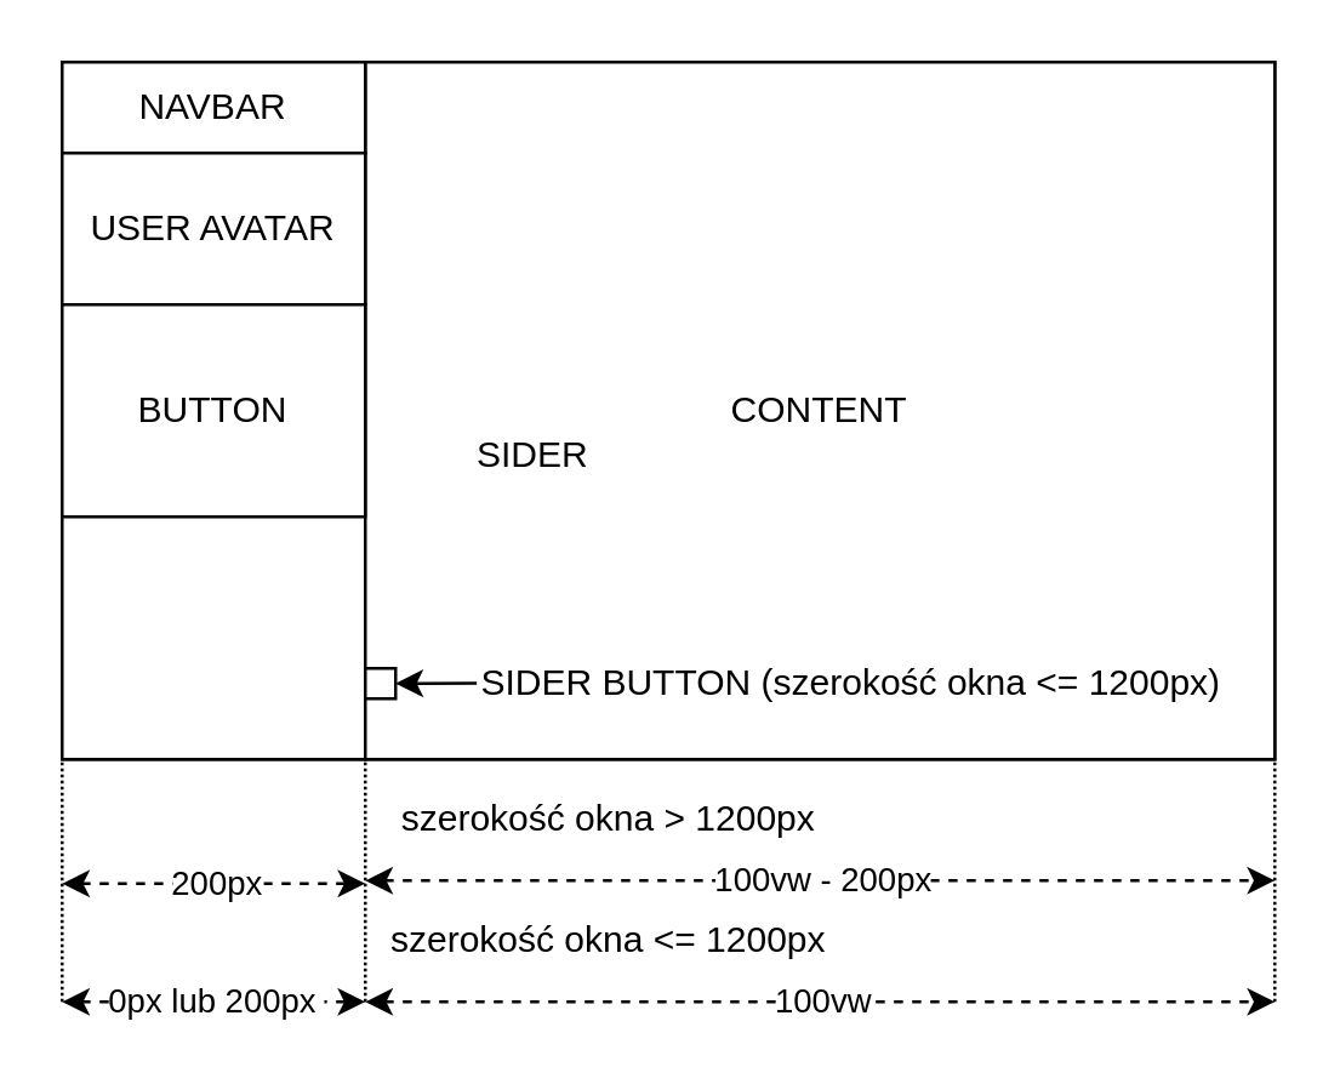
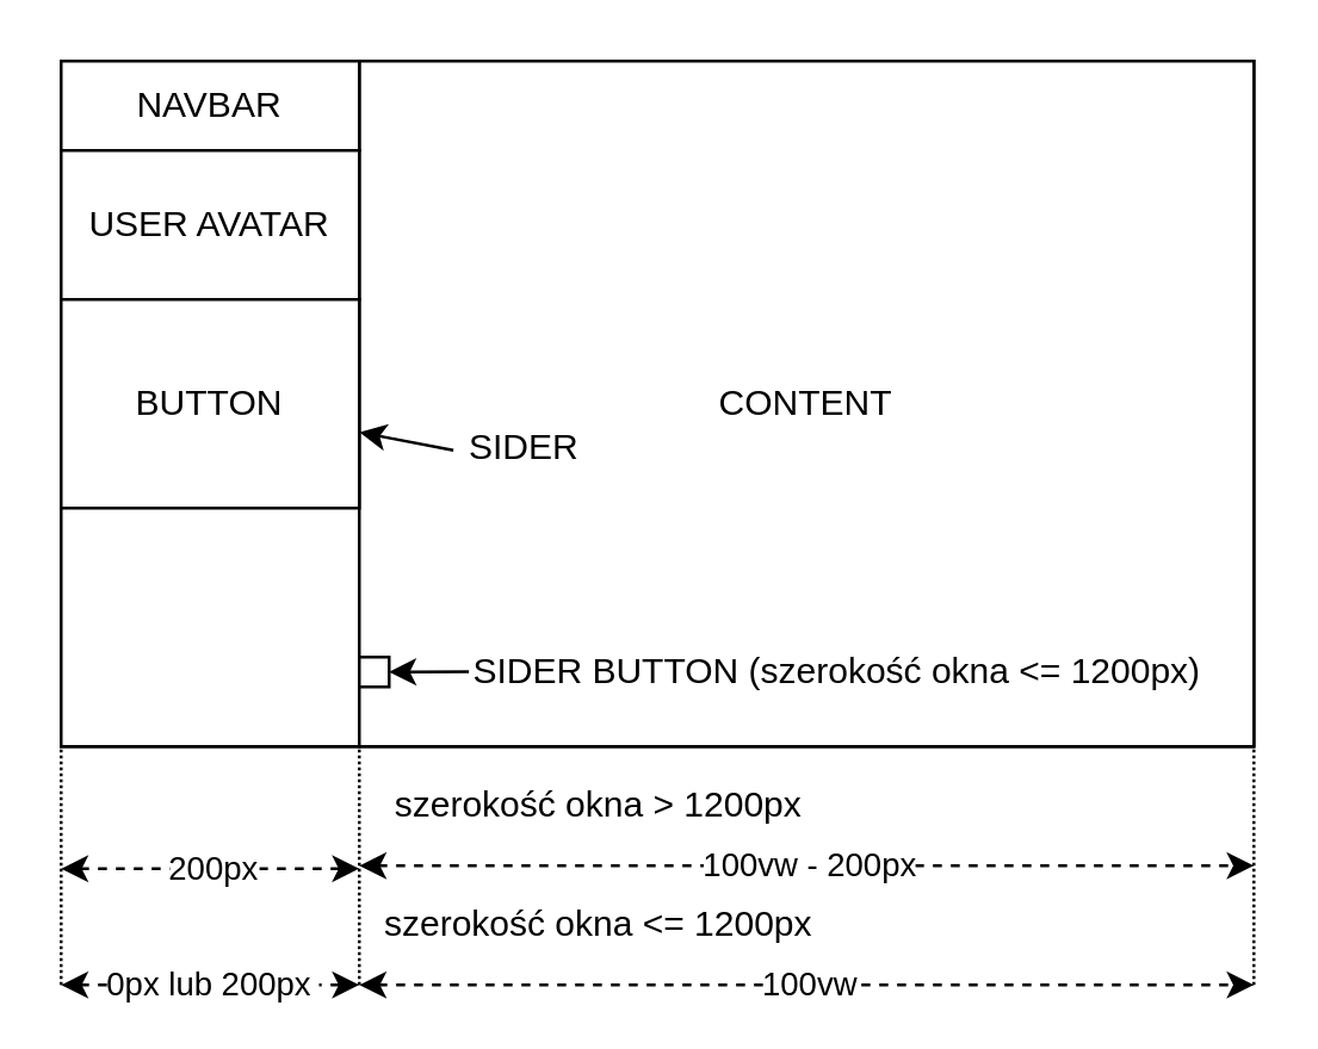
  <mxCell id="0" />
  <mxCell id="1" parent="0" />
  <mxCell id="2" value="" style="rounded=0;whiteSpace=wrap;html=1;" vertex="1" parent="1"><mxGeometry width="400" height="230" as="geometry" x="20" y="20" /></mxCell>
  <mxCell id="3" value="" style="rounded=0;whiteSpace=wrap;html=1;" vertex="1" parent="1"><mxGeometry width="100" height="230" as="geometry" x="20" y="20" /></mxCell>
  <mxCell id="4" value="CONTENT" style="rounded=0;whiteSpace=wrap;html=1;" vertex="1" parent="1"><mxGeometry x="120" width="300" height="230" as="geometry" y="20" /></mxCell>
  <mxCell id="5" value="NAVBAR" style="rounded=0;whiteSpace=wrap;html=1;" vertex="1" parent="1"><mxGeometry width="100" height="30" as="geometry" x="20" y="20" /></mxCell>
  <mxCell id="6" value="USER AVATAR" style="rounded=0;whiteSpace=wrap;html=1;" vertex="1" parent="1"><mxGeometry y="50" width="100" height="50" as="geometry" x="20" /></mxCell>
  <mxCell id="7" value="BUTTON" style="rounded=0;whiteSpace=wrap;html=1;" vertex="1" parent="1"><mxGeometry y="100" width="100" height="70" as="geometry" x="20" /></mxCell>
  <mxCell id="8" value="" style="endArrow=none;html=1;strokeWidth=1;rounded=0;dashed=1;dashPattern=1 1;" edge="1" parent="1"><mxGeometry width="50" height="50" relative="1" as="geometry"><mxPoint x="420" y="330" as="sourcePoint" /><mxPoint x="420" y="250" as="targetPoint" /></mxGeometry></mxCell>
  <mxCell id="9" value="" style="endArrow=none;html=1;strokeWidth=1;rounded=0;entryX=0;entryY=1;entryDx=0;entryDy=0;dashed=1;dashPattern=1 1;" edge="1" parent="1" target="4"><mxGeometry width="50" height="50" relative="1" as="geometry"><mxPoint x="120" y="330" as="sourcePoint" /><mxPoint x="120" y="260" as="targetPoint" /></mxGeometry></mxCell>
  <mxCell id="10" value="" style="endArrow=none;html=1;strokeWidth=1;rounded=0;entryX=0;entryY=1;entryDx=0;entryDy=0;dashed=1;dashPattern=1 1;" edge="1" parent="1" target="3"><mxGeometry width="50" height="50" relative="1" as="geometry"><mxPoint y="330" as="sourcePoint" x="20" /><mxPoint x="30" y="260" as="targetPoint" /></mxGeometry></mxCell>
  <mxCell id="11" value="" style="endArrow=classic;startArrow=classic;html=1;rounded=0;dashed=1;" edge="1" parent="1"><mxGeometry width="50" height="50" relative="1" as="geometry"><mxPoint x="120" y="290" as="sourcePoint" /><mxPoint x="420" y="290" as="targetPoint" /></mxGeometry></mxCell>
  <mxCell id="12" value="100vw - 200px" style="edgeLabel;html=1;align=center;verticalAlign=middle;resizable=0;points=[];" vertex="1" connectable="0" parent="11"><mxGeometry x="0.094" y="1" relative="1" as="geometry"><mxPoint x="-14" as="offset" /></mxGeometry></mxCell>
  <mxCell id="13" value="" style="endArrow=classic;startArrow=classic;html=1;rounded=0;dashed=1;" edge="1" parent="1"><mxGeometry width="50" height="50" relative="1" as="geometry"><mxPoint y="291" as="sourcePoint" x="20" /><mxPoint x="120" y="291" as="targetPoint" /></mxGeometry></mxCell>
  <mxCell id="14" value="200px" style="edgeLabel;html=1;align=center;verticalAlign=middle;resizable=0;points=[];" vertex="1" connectable="0" parent="13"><mxGeometry x="0.094" y="1" relative="1" as="geometry"><mxPoint x="-5" as="offset" /></mxGeometry></mxCell>
  <mxCell id="15" value="" style="endArrow=classic;startArrow=classic;html=1;rounded=0;dashed=1;" edge="1" parent="1"><mxGeometry width="50" height="50" relative="1" as="geometry"><mxPoint y="330" as="sourcePoint" x="20" /><mxPoint x="120" y="330" as="targetPoint" /></mxGeometry></mxCell>
  <mxCell id="16" value="0px lub 200px&amp;nbsp;" style="edgeLabel;html=1;align=center;verticalAlign=middle;resizable=0;points=[];" vertex="1" connectable="0" parent="15"><mxGeometry x="0.094" y="1" relative="1" as="geometry"><mxPoint x="-5" as="offset" /></mxGeometry></mxCell>
  <mxCell id="17" value="" style="endArrow=classic;startArrow=classic;html=1;rounded=0;dashed=1;" edge="1" parent="1"><mxGeometry width="50" height="50" relative="1" as="geometry"><mxPoint x="120" y="330" as="sourcePoint" /><mxPoint x="420" y="330" as="targetPoint" /></mxGeometry></mxCell>
  <mxCell id="18" value="100vw" style="edgeLabel;html=1;align=center;verticalAlign=middle;resizable=0;points=[];" vertex="1" connectable="0" parent="17"><mxGeometry x="0.094" y="1" relative="1" as="geometry"><mxPoint x="-14" as="offset" /></mxGeometry></mxCell>
  <mxCell id="19" value="SIDER" style="text;html=1;align=center;verticalAlign=middle;resizable=0;points=[];autosize=1;strokeColor=none;fillColor=none;" vertex="1" parent="1"><mxGeometry x="150" y="140" width="50" height="20" as="geometry" /></mxCell>
+ <mxCell id="20" value="" style="endArrow=classic;html=1;rounded=0;exitX=0.031;exitY=0.529;exitDx=0;exitDy=0;exitPerimeter=0;" edge="1" parent="1" source="19" target="7"><mxGeometry width="50" height="50" relative="1" as="geometry"><mxPoint x="340" y="240" as="sourcePoint" /><mxPoint x="390" y="190" as="targetPoint" /></mxGeometry></mxCell>
  <mxCell id="21" value="szerokość okna &amp;gt; 1200px" style="text;html=1;align=center;verticalAlign=middle;resizable=0;points=[];autosize=1;strokeColor=none;fillColor=none;" vertex="1" parent="1"><mxGeometry x="125" y="260" width="150" height="20" as="geometry" /></mxCell>
  <mxCell id="22" value="szerokość okna &amp;lt;= 1200px" style="text;html=1;align=center;verticalAlign=middle;resizable=0;points=[];autosize=1;strokeColor=none;fillColor=none;" vertex="1" parent="1"><mxGeometry x="120" y="300" width="160" height="20" as="geometry" /></mxCell>
  <mxCell id="23" value="" style="rounded=0;whiteSpace=wrap;html=1;strokeWidth=1;" vertex="1" parent="1"><mxGeometry x="120" y="220" width="10" height="10" as="geometry" /></mxCell>
  <mxCell id="24" value="" style="endArrow=classic;html=1;rounded=0;entryX=1;entryY=0.5;entryDx=0;entryDy=0;exitX=0.026;exitY=0.493;exitDx=0;exitDy=0;exitPerimeter=0;" edge="1" parent="1" source="25" target="23"><mxGeometry width="50" height="50" relative="1" as="geometry"><mxPoint x="-20" y="225" as="sourcePoint" /><mxPoint x="200" y="200" as="targetPoint" /></mxGeometry></mxCell>
  <mxCell id="25" value="SIDER BUTTON (szerokość okna &amp;lt;= 1200px)" style="text;html=1;align=center;verticalAlign=middle;resizable=0;points=[];autosize=1;strokeColor=none;fillColor=none;" vertex="1" parent="1"><mxGeometry x="150" y="215" width="260" height="20" as="geometry" /></mxCell>
